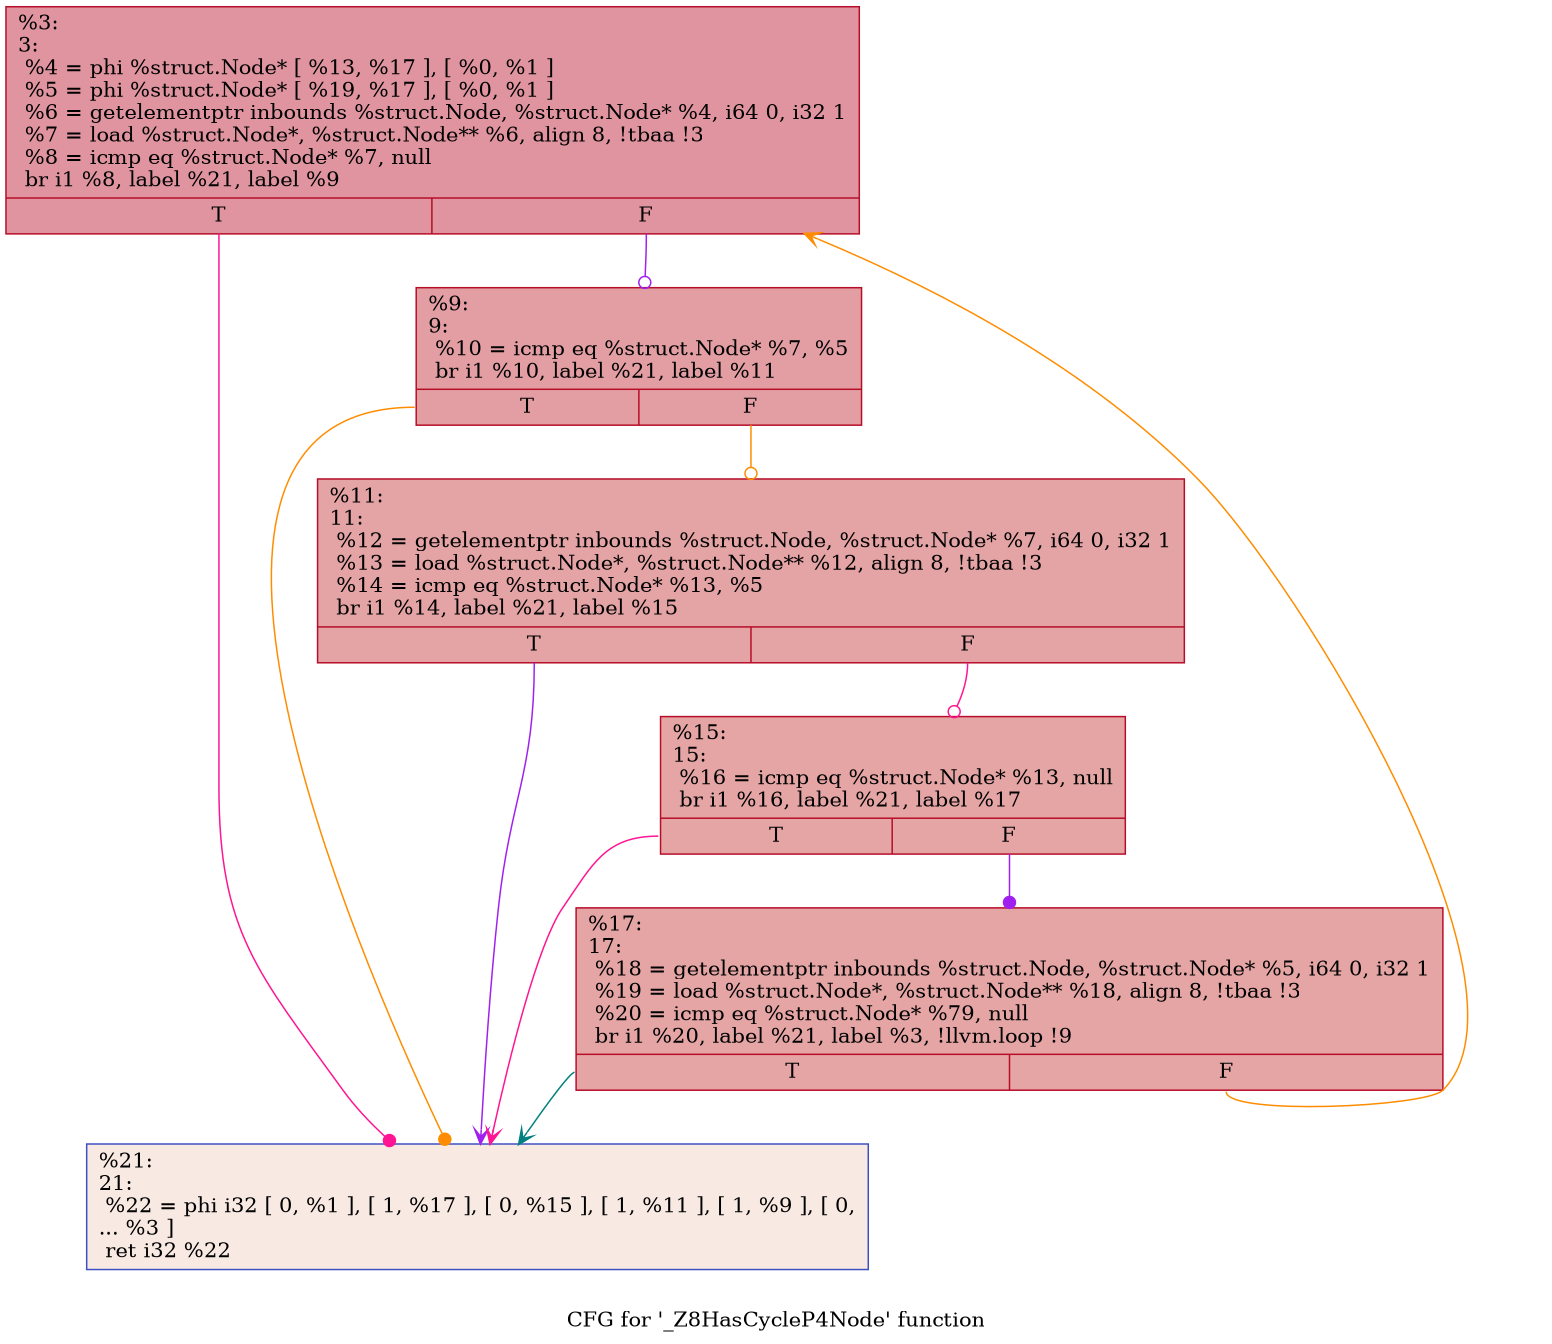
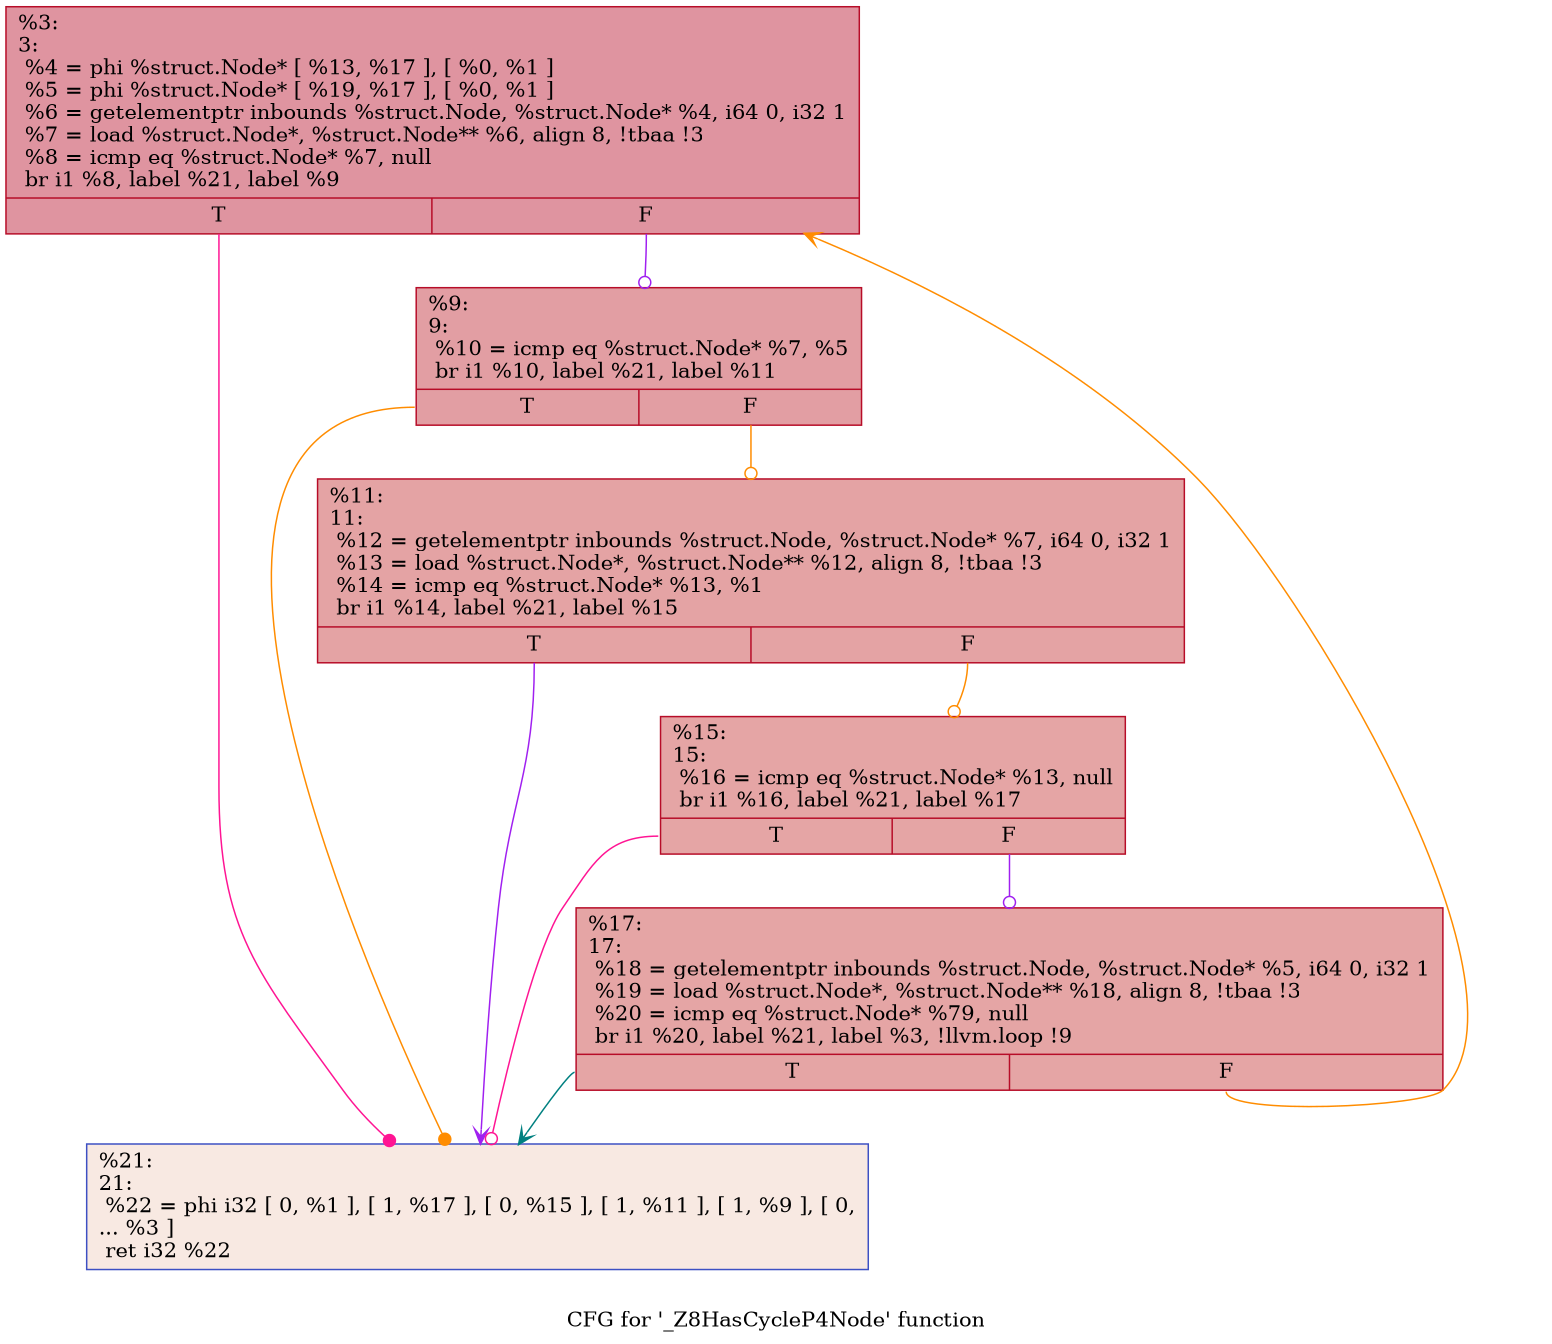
  digraph {
    label="CFG for '_Z8HasCycleP4Node' function"
    node [color="#b70d28ff" fillcolor="#c5333470" shape=record style=filled]
    edge [arrowhead=odot color=darkorange tailport=s0]
    n1 [color="#3d50c3ff" fillcolor="#efcebd70" label="{%21:\l21:                                               \l  %22 = phi i32 [ 0, %1 ], [ 1, %17 ], [ 0, %15 ], [ 1, %11 ], [ 1, %9 ], [ 0,\l... %3 ]\l  ret i32 %22\l}"]
    n2 [fillcolor="#b70d2870" label="{%3:\l3:                                                \l  %4 = phi %struct.Node* [ %13, %17 ], [ %0, %1 ]\l  %5 = phi %struct.Node* [ %19, %17 ], [ %0, %1 ]\l  %6 = getelementptr inbounds %struct.Node, %struct.Node* %4, i64 0, i32 1\l  %7 = load %struct.Node*, %struct.Node** %6, align 8, !tbaa !3\l  %8 = icmp eq %struct.Node* %7, null\l  br i1 %8, label %21, label %9\l|{<s0>T|<s1>F}}"]
    n3 [fillcolor="#be242e70" label="{%9:\l9:                                                \l  %10 = icmp eq %struct.Node* %7, %5\l  br i1 %10, label %21, label %11\l|{<s0>T|<s1>F}}"]
-   n4 [fillcolor="#c32e3170" label="{%11:\l11:                                               \l  %12 = getelementptr inbounds %struct.Node, %struct.Node* %7, i64 0, i32 1\l  %13 = load %struct.Node*, %struct.Node** %12, align 8, !tbaa !3\l  %14 = icmp eq %struct.Node* %13, %5\l  br i1 %14, label %21, label %15\l|{<s0>T|<s1>F}}"]
+   n4 [fillcolor="#c32e3170" label="{%11:\l11:                                               \l  %12 = getelementptr inbounds %struct.Node, %struct.Node* %7, i64 0, i32 1\l  %13 = load %struct.Node*, %struct.Node** %12, align 8, !tbaa !3\l  %14 = icmp eq %struct.Node* %13, %1\l  br i1 %14, label %21, label %15\l|{<s0>T|<s1>F}}"]
    n5 [label="{%15:\l15:                                               \l  %16 = icmp eq %struct.Node* %13, null\l  br i1 %16, label %21, label %17\l|{<s0>T|<s1>F}}"]
    n6 [label="{%17:\l17:                                               \l  %18 = getelementptr inbounds %struct.Node, %struct.Node* %5, i64 0, i32 1\l  %19 = load %struct.Node*, %struct.Node** %18, align 8, !tbaa !3\l  %20 = icmp eq %struct.Node* %79, null\l  br i1 %20, label %21, label %3, !llvm.loop !9\l|{<s0>T|<s1>F}}"]
    n2 -> n1 [arrowhead=dot color=deeppink]
    n2 -> n3 [color=purple tailport=s1]
    n3 -> n1 [arrowhead=dot]
    n3 -> n4 [tailport=s1]
    n4 -> n1 [arrowhead=vee color=purple]
-   n4 -> n5 [color=deeppink tailport=s1]
-   n5 -> n1 [arrowhead=vee color=deeppink]
-   n5 -> n6 [arrowhead=dot color=purple tailport=s1]
+   n4 -> n5 [tailport=s1]
+   n5 -> n1 [color=deeppink]
+   n5 -> n6 [color=purple tailport=s1]
    n6 -> n1 [arrowhead=vee color=teal]
    n6 -> n2 [arrowhead=vee tailport=s1]
  }
